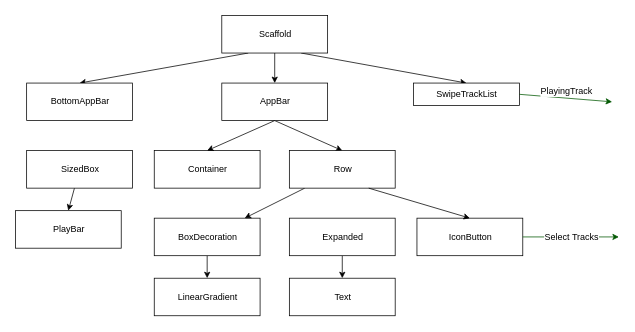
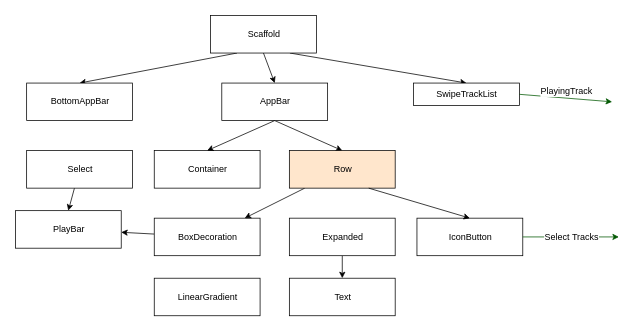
  <mxCell id="0" />
  <mxCell id="1" parent="0" />
  <mxCell id="2" style="edgeStyle=none;rounded=0;orthogonalLoop=1;jettySize=auto;html=1;entryX=0.5;entryY=0;entryDx=0;entryDy=0;exitX=0.75;exitY=1;exitDx=0;exitDy=0;" edge="1" parent="1" source="4" target="22"><mxGeometry relative="1" as="geometry"><mxPoint x="570.5" y="70" as="sourcePoint" /></mxGeometry></mxCell>
  <mxCell id="3" style="edgeStyle=none;rounded=0;orthogonalLoop=1;jettySize=auto;html=1;entryX=0.5;entryY=0;entryDx=0;entryDy=0;exitX=0.25;exitY=1;exitDx=0;exitDy=0;" edge="1" parent="1" source="4" target="26"><mxGeometry relative="1" as="geometry" /></mxCell>
- <mxCell id="4" value="Scaffold" style="html=1;" parent="1" vertex="1"><mxGeometry x="295" y="20" width="141" height="50" as="geometry" /></mxCell>
+ <mxCell id="4" value="Scaffold" style="html=1;" parent="1" vertex="1"><mxGeometry x="280" y="20" width="141" height="50" as="geometry" /></mxCell>
  <mxCell id="5" value="" style="rounded=0;orthogonalLoop=1;jettySize=auto;html=1;fontSize=12;startArrow=classic;startFill=1;endArrow=none;endFill=0;entryX=0.5;entryY=1;entryDx=0;entryDy=0;exitX=0.5;exitY=0;exitDx=0;exitDy=0;" parent="1" source="7" target="4" edge="1"><mxGeometry relative="1" as="geometry" /></mxCell>
  <mxCell id="6" style="edgeStyle=none;rounded=0;orthogonalLoop=1;jettySize=auto;html=1;entryX=0.5;entryY=0;entryDx=0;entryDy=0;exitX=0.5;exitY=1;exitDx=0;exitDy=0;" edge="1" parent="1" source="7" target="14"><mxGeometry relative="1" as="geometry" /></mxCell>
  <mxCell id="7" value="AppBar" style="html=1;" parent="1" vertex="1"><mxGeometry x="295" y="110" width="141" height="50" as="geometry" /></mxCell>
  <mxCell id="8" value="Container" style="html=1;" parent="1" vertex="1"><mxGeometry x="205" y="200" width="141" height="50" as="geometry" /></mxCell>
  <mxCell id="9" value="" style="endArrow=classic;html=1;rounded=0;fontSize=14;exitX=0.5;exitY=1;exitDx=0;exitDy=0;entryX=0.5;entryY=0;entryDx=0;entryDy=0;" parent="1" source="7" target="8" edge="1"><mxGeometry width="50" height="50" relative="1" as="geometry"><mxPoint x="212" y="140" as="sourcePoint" /><mxPoint x="212" y="190" as="targetPoint" /></mxGeometry></mxCell>
- <mxCell id="10" style="edgeStyle=none;rounded=0;orthogonalLoop=1;jettySize=auto;html=1;" edge="1" parent="1" source="11" target="12"><mxGeometry relative="1" as="geometry" /></mxCell>
+ <mxCell id="10" style="edgeStyle=none;rounded=0;orthogonalLoop=1;jettySize=auto;html=1;" edge="1" parent="1" source="11" target="23"><mxGeometry relative="1" as="geometry" /></mxCell>
  <mxCell id="11" value="BoxDecoration" style="html=1;" parent="1" vertex="1"><mxGeometry x="205" y="290" width="141" height="50" as="geometry" /></mxCell>
  <mxCell id="12" value="LinearGradient" style="html=1;" parent="1" vertex="1"><mxGeometry x="205" y="370" width="141" height="50" as="geometry" /></mxCell>
  <mxCell id="13" style="edgeStyle=none;rounded=0;orthogonalLoop=1;jettySize=auto;html=1;" edge="1" parent="1" source="14" target="11"><mxGeometry relative="1" as="geometry" /></mxCell>
- <mxCell id="14" value="Row" style="html=1;" vertex="1" parent="1"><mxGeometry x="385" y="200" width="141" height="50" as="geometry" /></mxCell>
+ <mxCell id="14" value="Row" style="html=1;fillColor=#ffe6cc;" vertex="1" parent="1"><mxGeometry x="385" y="200" width="141" height="50" as="geometry" /></mxCell>
  <mxCell id="15" value="IconButton" style="html=1;" vertex="1" parent="1"><mxGeometry x="555" y="290" width="141" height="50" as="geometry" /></mxCell>
  <mxCell id="16" value="Text" style="html=1;" vertex="1" parent="1"><mxGeometry x="385" y="370" width="141" height="50" as="geometry" /></mxCell>
  <mxCell id="17" style="edgeStyle=none;rounded=0;orthogonalLoop=1;jettySize=auto;html=1;entryX=0.5;entryY=0;entryDx=0;entryDy=0;" edge="1" parent="1" source="19" target="16"><mxGeometry relative="1" as="geometry" /></mxCell>
  <mxCell id="18" style="edgeStyle=none;rounded=0;orthogonalLoop=1;jettySize=auto;html=1;entryX=0.5;entryY=0;entryDx=0;entryDy=0;exitX=0.75;exitY=1;exitDx=0;exitDy=0;" edge="1" parent="1" source="14" target="15"><mxGeometry relative="1" as="geometry" /></mxCell>
  <mxCell id="19" value="Expanded" style="html=1;" vertex="1" parent="1"><mxGeometry x="385" y="290" width="141" height="50" as="geometry" /></mxCell>
  <mxCell id="20" value="" style="endArrow=classic;html=1;rounded=0;fontSize=12;fillColor=#008a00;strokeColor=#005700;exitX=1;exitY=0.5;exitDx=0;exitDy=0;" edge="1" parent="1" source="15"><mxGeometry relative="1" as="geometry"><mxPoint x="734" y="340" as="sourcePoint" /><mxPoint x="824" y="315" as="targetPoint" /><Array as="points" /></mxGeometry></mxCell>
  <mxCell id="21" value="Select Tracks" style="edgeLabel;resizable=0;html=1;align=center;verticalAlign=middle;fontSize=12;" connectable="0" vertex="1" parent="20"><mxGeometry relative="1" as="geometry" /></mxCell>
  <mxCell id="22" value="SwipeTrackList" style="html=1;" vertex="1" parent="1"><mxGeometry x="550.5" y="110" width="141" height="30" as="geometry" /></mxCell>
  <mxCell id="23" value="PlayBar" style="html=1;" vertex="1" parent="1"><mxGeometry x="20" y="280" width="141" height="50" as="geometry" /></mxCell>
  <mxCell id="24" style="edgeStyle=none;rounded=0;orthogonalLoop=1;jettySize=auto;html=1;entryX=0.5;entryY=0;entryDx=0;entryDy=0;" edge="1" parent="1" source="25" target="23"><mxGeometry relative="1" as="geometry" /></mxCell>
- <mxCell id="25" value="SizedBox" style="html=1;" vertex="1" parent="1"><mxGeometry x="35" y="200" width="141" height="50" as="geometry" /></mxCell>
+ <mxCell id="25" value="Select" style="html=1;" vertex="1" parent="1"><mxGeometry x="35" y="200" width="141" height="50" as="geometry" /></mxCell>
  <mxCell id="26" value="BottomAppBar" style="html=1;" vertex="1" parent="1"><mxGeometry x="35" y="110" width="141" height="50" as="geometry" /></mxCell>
  <mxCell id="27" value="" style="endArrow=classic;html=1;rounded=0;fontSize=12;fillColor=#008a00;strokeColor=#005700;exitX=1;exitY=0.5;exitDx=0;exitDy=0;" edge="1" parent="1" source="22"><mxGeometry relative="1" as="geometry"><mxPoint x="90.5" y="220" as="sourcePoint" /><mxPoint x="815" y="135" as="targetPoint" /><Array as="points" /></mxGeometry></mxCell>
  <mxCell id="28" value="PlayingTrack" style="edgeLabel;resizable=0;html=1;align=center;verticalAlign=middle;fontSize=12;" connectable="0" vertex="1" parent="27"><mxGeometry relative="1" as="geometry"><mxPoint y="-10" as="offset" /></mxGeometry></mxCell>
